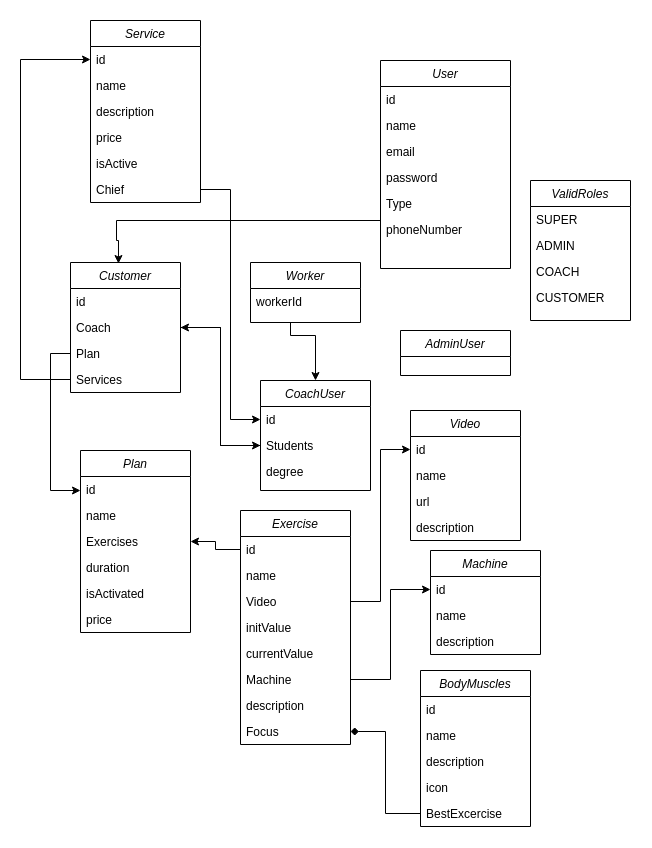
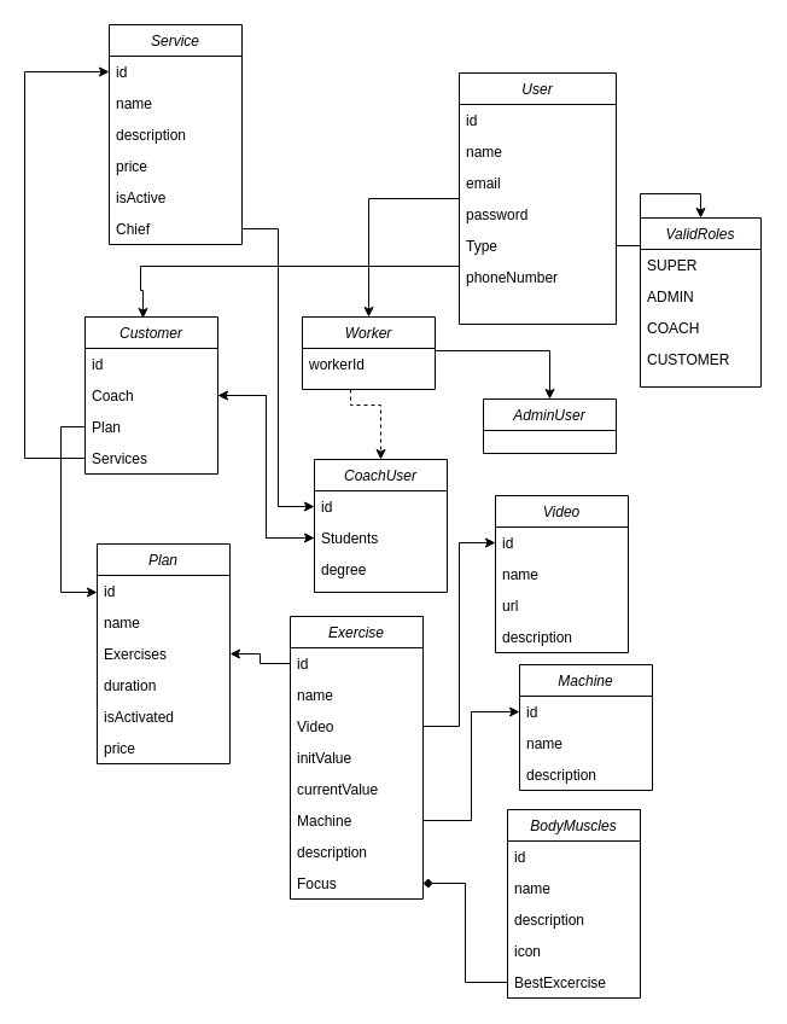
  <mxCell id="0" />
  <mxCell id="1" parent="0" />
+ <mxCell id="2" style="edgeStyle=orthogonalEdgeStyle;rounded=0;orthogonalLoop=1;jettySize=auto;html=1;entryX=0.5;entryY=0;entryDx=0;entryDy=0;" edge="1" parent="1" source="4" target="48"><mxGeometry relative="1" as="geometry" /></mxCell>
  <mxCell id="3" style="edgeStyle=orthogonalEdgeStyle;rounded=0;orthogonalLoop=1;jettySize=auto;html=1;entryX=0.436;entryY=0.008;entryDx=0;entryDy=0;entryPerimeter=0;" edge="1" parent="1" source="4" target="37"><mxGeometry relative="1" as="geometry"><mxPoint x="370" y="220" as="sourcePoint" /><mxPoint x="115" y="311" as="targetPoint" /><Array as="points"><mxPoint x="116" y="220" /><mxPoint x="116" y="240" /><mxPoint x="118" y="240" /></Array></mxGeometry></mxCell>
  <mxCell id="4" value="User" style="swimlane;fontStyle=2;align=center;verticalAlign=top;childLayout=stackLayout;horizontal=1;startSize=26;horizontalStack=0;resizeParent=1;resizeLast=0;collapsible=1;marginBottom=0;rounded=0;shadow=0;strokeWidth=1;" parent="1" vertex="1"><mxGeometry x="380" y="60" width="130" height="208" as="geometry"><mxRectangle x="270" y="400" width="160" height="26" as="alternateBounds" /></mxGeometry></mxCell>
  <mxCell id="5" value="id" style="text;align=left;verticalAlign=top;spacingLeft=4;spacingRight=4;overflow=hidden;rotatable=0;points=[[0,0.5],[1,0.5]];portConstraint=eastwest;" parent="4" vertex="1"><mxGeometry y="26" width="130" height="26" as="geometry" /></mxCell>
  <mxCell id="6" value="name" style="text;align=left;verticalAlign=top;spacingLeft=4;spacingRight=4;overflow=hidden;rotatable=0;points=[[0,0.5],[1,0.5]];portConstraint=eastwest;rounded=0;shadow=0;html=0;" parent="4" vertex="1"><mxGeometry y="52" width="130" height="26" as="geometry" /></mxCell>
  <mxCell id="7" value="email" style="text;align=left;verticalAlign=top;spacingLeft=4;spacingRight=4;overflow=hidden;rotatable=0;points=[[0,0.5],[1,0.5]];portConstraint=eastwest;rounded=0;shadow=0;html=0;" parent="4" vertex="1"><mxGeometry y="78" width="130" height="26" as="geometry" /></mxCell>
  <mxCell id="8" value="password" style="text;align=left;verticalAlign=top;spacingLeft=4;spacingRight=4;overflow=hidden;rotatable=0;points=[[0,0.5],[1,0.5]];portConstraint=eastwest;rounded=0;shadow=0;html=0;" vertex="1" parent="4"><mxGeometry y="104" width="130" height="26" as="geometry" /></mxCell>
  <mxCell id="9" value="Type" style="text;align=left;verticalAlign=top;spacingLeft=4;spacingRight=4;overflow=hidden;rotatable=0;points=[[0,0.5],[1,0.5]];portConstraint=eastwest;rounded=0;shadow=0;html=0;" vertex="1" parent="4"><mxGeometry y="130" width="130" height="26" as="geometry" /></mxCell>
  <mxCell id="10" value="phoneNumber" style="text;align=left;verticalAlign=top;spacingLeft=4;spacingRight=4;overflow=hidden;rotatable=0;points=[[0,0.5],[1,0.5]];portConstraint=eastwest;rounded=0;shadow=0;html=0;" vertex="1" parent="4"><mxGeometry y="156" width="130" height="26" as="geometry" /></mxCell>
  <mxCell id="11" value="ValidRoles" style="swimlane;fontStyle=2;align=center;verticalAlign=top;childLayout=stackLayout;horizontal=1;startSize=26;horizontalStack=0;resizeParent=1;resizeLast=0;collapsible=1;marginBottom=0;rounded=0;shadow=0;strokeWidth=1;" vertex="1" parent="1"><mxGeometry x="530" y="180" width="100" height="140" as="geometry"><mxRectangle x="230" y="140" width="160" height="26" as="alternateBounds" /></mxGeometry></mxCell>
  <mxCell id="12" value="SUPER" style="text;align=left;verticalAlign=top;spacingLeft=4;spacingRight=4;overflow=hidden;rotatable=0;points=[[0,0.5],[1,0.5]];portConstraint=eastwest;" vertex="1" parent="11"><mxGeometry y="26" width="100" height="26" as="geometry" /></mxCell>
  <mxCell id="13" value="ADMIN" style="text;align=left;verticalAlign=top;spacingLeft=4;spacingRight=4;overflow=hidden;rotatable=0;points=[[0,0.5],[1,0.5]];portConstraint=eastwest;rounded=0;shadow=0;html=0;" vertex="1" parent="11"><mxGeometry y="52" width="100" height="26" as="geometry" /></mxCell>
  <mxCell id="14" value="COACH" style="text;align=left;verticalAlign=top;spacingLeft=4;spacingRight=4;overflow=hidden;rotatable=0;points=[[0,0.5],[1,0.5]];portConstraint=eastwest;rounded=0;shadow=0;html=0;" vertex="1" parent="11"><mxGeometry y="78" width="100" height="26" as="geometry" /></mxCell>
  <mxCell id="15" value="CUSTOMER" style="text;align=left;verticalAlign=top;spacingLeft=4;spacingRight=4;overflow=hidden;rotatable=0;points=[[0,0.5],[1,0.5]];portConstraint=eastwest;rounded=0;shadow=0;html=0;" vertex="1" parent="11"><mxGeometry y="104" width="100" height="26" as="geometry" /></mxCell>
  <mxCell id="16" value="Plan" style="swimlane;fontStyle=2;align=center;verticalAlign=top;childLayout=stackLayout;horizontal=1;startSize=26;horizontalStack=0;resizeParent=1;resizeLast=0;collapsible=1;marginBottom=0;rounded=0;shadow=0;strokeWidth=1;" vertex="1" parent="1"><mxGeometry x="80" y="450" width="110" height="182" as="geometry"><mxRectangle x="230" y="140" width="160" height="26" as="alternateBounds" /></mxGeometry></mxCell>
  <mxCell id="17" value="id" style="text;align=left;verticalAlign=top;spacingLeft=4;spacingRight=4;overflow=hidden;rotatable=0;points=[[0,0.5],[1,0.5]];portConstraint=eastwest;" vertex="1" parent="16"><mxGeometry y="26" width="110" height="26" as="geometry" /></mxCell>
  <mxCell id="18" value="name" style="text;align=left;verticalAlign=top;spacingLeft=4;spacingRight=4;overflow=hidden;rotatable=0;points=[[0,0.5],[1,0.5]];portConstraint=eastwest;rounded=0;shadow=0;html=0;" vertex="1" parent="16"><mxGeometry y="52" width="110" height="26" as="geometry" /></mxCell>
  <mxCell id="19" value="Exercises" style="text;align=left;verticalAlign=top;spacingLeft=4;spacingRight=4;overflow=hidden;rotatable=0;points=[[0,0.5],[1,0.5]];portConstraint=eastwest;rounded=0;shadow=0;html=0;" vertex="1" parent="16"><mxGeometry y="78" width="110" height="26" as="geometry" /></mxCell>
  <mxCell id="20" value="duration " style="text;align=left;verticalAlign=top;spacingLeft=4;spacingRight=4;overflow=hidden;rotatable=0;points=[[0,0.5],[1,0.5]];portConstraint=eastwest;rounded=0;shadow=0;html=0;" vertex="1" parent="16"><mxGeometry y="104" width="110" height="26" as="geometry" /></mxCell>
  <mxCell id="21" value="isActivated" style="text;align=left;verticalAlign=top;spacingLeft=4;spacingRight=4;overflow=hidden;rotatable=0;points=[[0,0.5],[1,0.5]];portConstraint=eastwest;rounded=0;shadow=0;html=0;" vertex="1" parent="16"><mxGeometry y="130" width="110" height="26" as="geometry" /></mxCell>
  <mxCell id="22" value="price" style="text;align=left;verticalAlign=top;spacingLeft=4;spacingRight=4;overflow=hidden;rotatable=0;points=[[0,0.5],[1,0.5]];portConstraint=eastwest;rounded=0;shadow=0;html=0;" vertex="1" parent="16"><mxGeometry y="156" width="110" height="26" as="geometry" /></mxCell>
  <mxCell id="23" value="Exercise" style="swimlane;fontStyle=2;align=center;verticalAlign=top;childLayout=stackLayout;horizontal=1;startSize=26;horizontalStack=0;resizeParent=1;resizeLast=0;collapsible=1;marginBottom=0;rounded=0;shadow=0;strokeWidth=1;" vertex="1" parent="1"><mxGeometry x="240" y="510" width="110" height="234" as="geometry"><mxRectangle x="230" y="140" width="160" height="26" as="alternateBounds" /></mxGeometry></mxCell>
  <mxCell id="24" value="id" style="text;align=left;verticalAlign=top;spacingLeft=4;spacingRight=4;overflow=hidden;rotatable=0;points=[[0,0.5],[1,0.5]];portConstraint=eastwest;" vertex="1" parent="23"><mxGeometry y="26" width="110" height="26" as="geometry" /></mxCell>
  <mxCell id="25" value="name" style="text;align=left;verticalAlign=top;spacingLeft=4;spacingRight=4;overflow=hidden;rotatable=0;points=[[0,0.5],[1,0.5]];portConstraint=eastwest;rounded=0;shadow=0;html=0;" vertex="1" parent="23"><mxGeometry y="52" width="110" height="26" as="geometry" /></mxCell>
  <mxCell id="26" value="Video" style="text;align=left;verticalAlign=top;spacingLeft=4;spacingRight=4;overflow=hidden;rotatable=0;points=[[0,0.5],[1,0.5]];portConstraint=eastwest;rounded=0;shadow=0;html=0;" vertex="1" parent="23"><mxGeometry y="78" width="110" height="26" as="geometry" /></mxCell>
  <mxCell id="27" value="initValue" style="text;align=left;verticalAlign=top;spacingLeft=4;spacingRight=4;overflow=hidden;rotatable=0;points=[[0,0.5],[1,0.5]];portConstraint=eastwest;rounded=0;shadow=0;html=0;" vertex="1" parent="23"><mxGeometry y="104" width="110" height="26" as="geometry" /></mxCell>
  <mxCell id="28" value="currentValue" style="text;align=left;verticalAlign=top;spacingLeft=4;spacingRight=4;overflow=hidden;rotatable=0;points=[[0,0.5],[1,0.5]];portConstraint=eastwest;rounded=0;shadow=0;html=0;" vertex="1" parent="23"><mxGeometry y="130" width="110" height="26" as="geometry" /></mxCell>
  <mxCell id="29" value="Machine" style="text;align=left;verticalAlign=top;spacingLeft=4;spacingRight=4;overflow=hidden;rotatable=0;points=[[0,0.5],[1,0.5]];portConstraint=eastwest;rounded=0;shadow=0;html=0;" vertex="1" parent="23"><mxGeometry y="156" width="110" height="26" as="geometry" /></mxCell>
  <mxCell id="30" value="description" style="text;align=left;verticalAlign=top;spacingLeft=4;spacingRight=4;overflow=hidden;rotatable=0;points=[[0,0.5],[1,0.5]];portConstraint=eastwest;rounded=0;shadow=0;html=0;" vertex="1" parent="23"><mxGeometry y="182" width="110" height="26" as="geometry" /></mxCell>
  <mxCell id="31" value="Focus" style="text;align=left;verticalAlign=top;spacingLeft=4;spacingRight=4;overflow=hidden;rotatable=0;points=[[0,0.5],[1,0.5]];portConstraint=eastwest;rounded=0;shadow=0;html=0;" vertex="1" parent="23"><mxGeometry y="208" width="110" height="26" as="geometry" /></mxCell>
  <mxCell id="32" value="AdminUser" style="swimlane;fontStyle=2;align=center;verticalAlign=top;childLayout=stackLayout;horizontal=1;startSize=26;horizontalStack=0;resizeParent=1;resizeLast=0;collapsible=1;marginBottom=0;rounded=0;shadow=0;strokeWidth=1;" vertex="1" parent="1"><mxGeometry x="400" y="330" width="110" height="45" as="geometry"><mxRectangle x="230" y="140" width="160" height="26" as="alternateBounds" /></mxGeometry></mxCell>
  <mxCell id="33" value="CoachUser" style="swimlane;fontStyle=2;align=center;verticalAlign=top;childLayout=stackLayout;horizontal=1;startSize=26;horizontalStack=0;resizeParent=1;resizeLast=0;collapsible=1;marginBottom=0;rounded=0;shadow=0;strokeWidth=1;" vertex="1" parent="1"><mxGeometry x="260" y="380" width="110" height="110" as="geometry"><mxRectangle x="230" y="140" width="160" height="26" as="alternateBounds" /></mxGeometry></mxCell>
  <mxCell id="34" value="id" style="text;align=left;verticalAlign=top;spacingLeft=4;spacingRight=4;overflow=hidden;rotatable=0;points=[[0,0.5],[1,0.5]];portConstraint=eastwest;" vertex="1" parent="33"><mxGeometry y="26" width="110" height="26" as="geometry" /></mxCell>
  <mxCell id="35" value="Students" style="text;align=left;verticalAlign=top;spacingLeft=4;spacingRight=4;overflow=hidden;rotatable=0;points=[[0,0.5],[1,0.5]];portConstraint=eastwest;rounded=0;shadow=0;html=0;" vertex="1" parent="33"><mxGeometry y="52" width="110" height="26" as="geometry" /></mxCell>
  <mxCell id="36" value="degree" style="text;align=left;verticalAlign=top;spacingLeft=4;spacingRight=4;overflow=hidden;rotatable=0;points=[[0,0.5],[1,0.5]];portConstraint=eastwest;rounded=0;shadow=0;html=0;" vertex="1" parent="33"><mxGeometry y="78" width="110" height="26" as="geometry" /></mxCell>
  <mxCell id="37" value="Customer" style="swimlane;fontStyle=2;align=center;verticalAlign=top;childLayout=stackLayout;horizontal=1;startSize=26;horizontalStack=0;resizeParent=1;resizeLast=0;collapsible=1;marginBottom=0;rounded=0;shadow=0;strokeWidth=1;" vertex="1" parent="1"><mxGeometry x="70" y="262" width="110" height="130" as="geometry"><mxRectangle x="230" y="140" width="160" height="26" as="alternateBounds" /></mxGeometry></mxCell>
  <mxCell id="38" value="id" style="text;align=left;verticalAlign=top;spacingLeft=4;spacingRight=4;overflow=hidden;rotatable=0;points=[[0,0.5],[1,0.5]];portConstraint=eastwest;" vertex="1" parent="37"><mxGeometry y="26" width="110" height="26" as="geometry" /></mxCell>
  <mxCell id="39" value="Coach" style="text;align=left;verticalAlign=top;spacingLeft=4;spacingRight=4;overflow=hidden;rotatable=0;points=[[0,0.5],[1,0.5]];portConstraint=eastwest;rounded=0;shadow=0;html=0;" vertex="1" parent="37"><mxGeometry y="52" width="110" height="26" as="geometry" /></mxCell>
  <mxCell id="40" value="Plan" style="text;align=left;verticalAlign=top;spacingLeft=4;spacingRight=4;overflow=hidden;rotatable=0;points=[[0,0.5],[1,0.5]];portConstraint=eastwest;rounded=0;shadow=0;html=0;" vertex="1" parent="37"><mxGeometry y="78" width="110" height="26" as="geometry" /></mxCell>
  <mxCell id="41" style="edgeStyle=orthogonalEdgeStyle;rounded=0;orthogonalLoop=1;jettySize=auto;html=1;exitX=1;exitY=0.5;exitDx=0;exitDy=0;" edge="1" parent="37" source="39" target="39"><mxGeometry relative="1" as="geometry" /></mxCell>
  <mxCell id="42" value="Services" style="text;align=left;verticalAlign=top;spacingLeft=4;spacingRight=4;overflow=hidden;rotatable=0;points=[[0,0.5],[1,0.5]];portConstraint=eastwest;rounded=0;shadow=0;html=0;" vertex="1" parent="37"><mxGeometry y="104" width="110" height="26" as="geometry" /></mxCell>
+ <mxCell id="43" style="edgeStyle=orthogonalEdgeStyle;rounded=0;orthogonalLoop=1;jettySize=auto;html=1;exitX=1;exitY=0.5;exitDx=0;exitDy=0;entryX=0.5;entryY=0;entryDx=0;entryDy=0;" edge="1" parent="1" source="9" target="11"><mxGeometry relative="1" as="geometry" /></mxCell>
  <mxCell id="44" style="edgeStyle=orthogonalEdgeStyle;rounded=0;orthogonalLoop=1;jettySize=auto;html=1;exitX=0;exitY=0.5;exitDx=0;exitDy=0;" edge="1" parent="1" source="40" target="17"><mxGeometry relative="1" as="geometry"><Array as="points"><mxPoint x="50" y="353" /><mxPoint x="50" y="490" /></Array></mxGeometry></mxCell>
  <mxCell id="45" style="edgeStyle=orthogonalEdgeStyle;rounded=0;orthogonalLoop=1;jettySize=auto;html=1;exitX=0;exitY=0.5;exitDx=0;exitDy=0;" edge="1" parent="1" source="24" target="19"><mxGeometry relative="1" as="geometry" /></mxCell>
- <mxCell id="47" style="edgeStyle=orthogonalEdgeStyle;rounded=0;orthogonalLoop=1;jettySize=auto;html=1;entryX=0.5;entryY=0;entryDx=0;entryDy=0;" edge="1" parent="1" source="48" target="33"><mxGeometry relative="1" as="geometry"><Array as="points"><mxPoint x="290" y="335" /><mxPoint x="315" y="335" /></Array></mxGeometry></mxCell>
+ <mxCell id="46" style="edgeStyle=orthogonalEdgeStyle;rounded=0;orthogonalLoop=1;jettySize=auto;html=1;entryX=0.5;entryY=0;entryDx=0;entryDy=0;" edge="1" parent="1" source="48" target="32"><mxGeometry relative="1" as="geometry"><Array as="points"><mxPoint x="455" y="290" /></Array></mxGeometry></mxCell>
+ <mxCell id="47" style="edgeStyle=orthogonalEdgeStyle;rounded=0;orthogonalLoop=1;jettySize=auto;html=1;entryX=0.5;entryY=0;entryDx=0;entryDy=0;dashed=1;" edge="1" parent="1" source="48" target="33"><mxGeometry relative="1" as="geometry"><Array as="points"><mxPoint x="290" y="335" /><mxPoint x="315" y="335" /></Array></mxGeometry></mxCell>
  <mxCell id="48" value="Worker" style="swimlane;fontStyle=2;align=center;verticalAlign=top;childLayout=stackLayout;horizontal=1;startSize=26;horizontalStack=0;resizeParent=1;resizeLast=0;collapsible=1;marginBottom=0;rounded=0;shadow=0;strokeWidth=1;" vertex="1" parent="1"><mxGeometry x="250" y="262" width="110" height="60" as="geometry"><mxRectangle x="230" y="140" width="160" height="26" as="alternateBounds" /></mxGeometry></mxCell>
  <mxCell id="49" value="workerId" style="text;align=left;verticalAlign=top;spacingLeft=4;spacingRight=4;overflow=hidden;rotatable=0;points=[[0,0.5],[1,0.5]];portConstraint=eastwest;rounded=0;shadow=0;html=0;" vertex="1" parent="48"><mxGeometry y="26" width="110" height="26" as="geometry" /></mxCell>
  <mxCell id="50" style="edgeStyle=orthogonalEdgeStyle;rounded=0;orthogonalLoop=1;jettySize=auto;html=1;" edge="1" parent="1" source="35" target="39"><mxGeometry relative="1" as="geometry" /></mxCell>
  <mxCell id="51" style="edgeStyle=orthogonalEdgeStyle;rounded=0;orthogonalLoop=1;jettySize=auto;html=1;entryX=0;entryY=0.5;entryDx=0;entryDy=0;" edge="1" parent="1" source="39" target="35"><mxGeometry relative="1" as="geometry" /></mxCell>
  <mxCell id="52" value="Service" style="swimlane;fontStyle=2;align=center;verticalAlign=top;childLayout=stackLayout;horizontal=1;startSize=26;horizontalStack=0;resizeParent=1;resizeLast=0;collapsible=1;marginBottom=0;rounded=0;shadow=0;strokeWidth=1;" vertex="1" parent="1"><mxGeometry x="90" y="20" width="110" height="182" as="geometry"><mxRectangle x="230" y="140" width="160" height="26" as="alternateBounds" /></mxGeometry></mxCell>
  <mxCell id="53" value="id" style="text;align=left;verticalAlign=top;spacingLeft=4;spacingRight=4;overflow=hidden;rotatable=0;points=[[0,0.5],[1,0.5]];portConstraint=eastwest;" vertex="1" parent="52"><mxGeometry y="26" width="110" height="26" as="geometry" /></mxCell>
  <mxCell id="54" value="name" style="text;align=left;verticalAlign=top;spacingLeft=4;spacingRight=4;overflow=hidden;rotatable=0;points=[[0,0.5],[1,0.5]];portConstraint=eastwest;rounded=0;shadow=0;html=0;" vertex="1" parent="52"><mxGeometry y="52" width="110" height="26" as="geometry" /></mxCell>
  <mxCell id="55" value="description" style="text;align=left;verticalAlign=top;spacingLeft=4;spacingRight=4;overflow=hidden;rotatable=0;points=[[0,0.5],[1,0.5]];portConstraint=eastwest;rounded=0;shadow=0;html=0;" vertex="1" parent="52"><mxGeometry y="78" width="110" height="26" as="geometry" /></mxCell>
  <mxCell id="56" style="edgeStyle=orthogonalEdgeStyle;rounded=0;orthogonalLoop=1;jettySize=auto;html=1;exitX=1;exitY=0.5;exitDx=0;exitDy=0;" edge="1" parent="52" source="54" target="54"><mxGeometry relative="1" as="geometry" /></mxCell>
  <mxCell id="57" value="price" style="text;align=left;verticalAlign=top;spacingLeft=4;spacingRight=4;overflow=hidden;rotatable=0;points=[[0,0.5],[1,0.5]];portConstraint=eastwest;rounded=0;shadow=0;html=0;" vertex="1" parent="52"><mxGeometry y="104" width="110" height="26" as="geometry" /></mxCell>
  <mxCell id="58" value="isActive" style="text;align=left;verticalAlign=top;spacingLeft=4;spacingRight=4;overflow=hidden;rotatable=0;points=[[0,0.5],[1,0.5]];portConstraint=eastwest;rounded=0;shadow=0;html=0;" vertex="1" parent="52"><mxGeometry y="130" width="110" height="26" as="geometry" /></mxCell>
  <mxCell id="59" value="Chief" style="text;align=left;verticalAlign=top;spacingLeft=4;spacingRight=4;overflow=hidden;rotatable=0;points=[[0,0.5],[1,0.5]];portConstraint=eastwest;rounded=0;shadow=0;html=0;" vertex="1" parent="52"><mxGeometry y="156" width="110" height="26" as="geometry" /></mxCell>
  <mxCell id="60" style="edgeStyle=orthogonalEdgeStyle;rounded=0;orthogonalLoop=1;jettySize=auto;html=1;entryX=0;entryY=0.5;entryDx=0;entryDy=0;" edge="1" parent="1" source="42" target="53"><mxGeometry relative="1" as="geometry"><Array as="points"><mxPoint x="20" y="379" /><mxPoint x="20" y="59" /></Array></mxGeometry></mxCell>
  <mxCell id="61" style="edgeStyle=orthogonalEdgeStyle;rounded=0;orthogonalLoop=1;jettySize=auto;html=1;" edge="1" parent="1" source="59" target="34"><mxGeometry relative="1" as="geometry" /></mxCell>
  <mxCell id="62" value="Video" style="swimlane;fontStyle=2;align=center;verticalAlign=top;childLayout=stackLayout;horizontal=1;startSize=26;horizontalStack=0;resizeParent=1;resizeLast=0;collapsible=1;marginBottom=0;rounded=0;shadow=0;strokeWidth=1;" vertex="1" parent="1"><mxGeometry x="410" y="410" width="110" height="130" as="geometry"><mxRectangle x="230" y="140" width="160" height="26" as="alternateBounds" /></mxGeometry></mxCell>
  <mxCell id="63" value="id" style="text;align=left;verticalAlign=top;spacingLeft=4;spacingRight=4;overflow=hidden;rotatable=0;points=[[0,0.5],[1,0.5]];portConstraint=eastwest;rounded=0;shadow=0;html=0;" vertex="1" parent="62"><mxGeometry y="26" width="110" height="26" as="geometry" /></mxCell>
  <mxCell id="64" value="name" style="text;align=left;verticalAlign=top;spacingLeft=4;spacingRight=4;overflow=hidden;rotatable=0;points=[[0,0.5],[1,0.5]];portConstraint=eastwest;rounded=0;shadow=0;html=0;" vertex="1" parent="62"><mxGeometry y="52" width="110" height="26" as="geometry" /></mxCell>
  <mxCell id="65" value="url" style="text;align=left;verticalAlign=top;spacingLeft=4;spacingRight=4;overflow=hidden;rotatable=0;points=[[0,0.5],[1,0.5]];portConstraint=eastwest;rounded=0;shadow=0;html=0;" vertex="1" parent="62"><mxGeometry y="78" width="110" height="26" as="geometry" /></mxCell>
  <mxCell id="66" value="description" style="text;align=left;verticalAlign=top;spacingLeft=4;spacingRight=4;overflow=hidden;rotatable=0;points=[[0,0.5],[1,0.5]];portConstraint=eastwest;rounded=0;shadow=0;html=0;" vertex="1" parent="62"><mxGeometry y="104" width="110" height="26" as="geometry" /></mxCell>
  <mxCell id="67" value="BodyMuscles" style="swimlane;fontStyle=2;align=center;verticalAlign=top;childLayout=stackLayout;horizontal=1;startSize=26;horizontalStack=0;resizeParent=1;resizeLast=0;collapsible=1;marginBottom=0;rounded=0;shadow=0;strokeWidth=1;" vertex="1" parent="1"><mxGeometry x="420" y="670" width="110" height="156" as="geometry"><mxRectangle x="230" y="140" width="160" height="26" as="alternateBounds" /></mxGeometry></mxCell>
  <mxCell id="68" value="id" style="text;align=left;verticalAlign=top;spacingLeft=4;spacingRight=4;overflow=hidden;rotatable=0;points=[[0,0.5],[1,0.5]];portConstraint=eastwest;rounded=0;shadow=0;html=0;" vertex="1" parent="67"><mxGeometry y="26" width="110" height="26" as="geometry" /></mxCell>
  <mxCell id="69" value="name" style="text;align=left;verticalAlign=top;spacingLeft=4;spacingRight=4;overflow=hidden;rotatable=0;points=[[0,0.5],[1,0.5]];portConstraint=eastwest;rounded=0;shadow=0;html=0;" vertex="1" parent="67"><mxGeometry y="52" width="110" height="26" as="geometry" /></mxCell>
  <mxCell id="70" value="description" style="text;align=left;verticalAlign=top;spacingLeft=4;spacingRight=4;overflow=hidden;rotatable=0;points=[[0,0.5],[1,0.5]];portConstraint=eastwest;rounded=0;shadow=0;html=0;" vertex="1" parent="67"><mxGeometry y="78" width="110" height="26" as="geometry" /></mxCell>
  <mxCell id="71" value="icon" style="text;align=left;verticalAlign=top;spacingLeft=4;spacingRight=4;overflow=hidden;rotatable=0;points=[[0,0.5],[1,0.5]];portConstraint=eastwest;rounded=0;shadow=0;html=0;" vertex="1" parent="67"><mxGeometry y="104" width="110" height="26" as="geometry" /></mxCell>
  <mxCell id="72" value="BestExcercise" style="text;align=left;verticalAlign=top;spacingLeft=4;spacingRight=4;overflow=hidden;rotatable=0;points=[[0,0.5],[1,0.5]];portConstraint=eastwest;rounded=0;shadow=0;html=0;" vertex="1" parent="67"><mxGeometry y="130" width="110" height="26" as="geometry" /></mxCell>
  <mxCell id="73" value="Machine" style="swimlane;fontStyle=2;align=center;verticalAlign=top;childLayout=stackLayout;horizontal=1;startSize=26;horizontalStack=0;resizeParent=1;resizeLast=0;collapsible=1;marginBottom=0;rounded=0;shadow=0;strokeWidth=1;" vertex="1" parent="1"><mxGeometry x="430" y="550" width="110" height="104" as="geometry"><mxRectangle x="230" y="140" width="160" height="26" as="alternateBounds" /></mxGeometry></mxCell>
  <mxCell id="74" value="id" style="text;align=left;verticalAlign=top;spacingLeft=4;spacingRight=4;overflow=hidden;rotatable=0;points=[[0,0.5],[1,0.5]];portConstraint=eastwest;rounded=0;shadow=0;html=0;" vertex="1" parent="73"><mxGeometry y="26" width="110" height="26" as="geometry" /></mxCell>
  <mxCell id="75" value="name" style="text;align=left;verticalAlign=top;spacingLeft=4;spacingRight=4;overflow=hidden;rotatable=0;points=[[0,0.5],[1,0.5]];portConstraint=eastwest;rounded=0;shadow=0;html=0;" vertex="1" parent="73"><mxGeometry y="52" width="110" height="26" as="geometry" /></mxCell>
  <mxCell id="76" value="description" style="text;align=left;verticalAlign=top;spacingLeft=4;spacingRight=4;overflow=hidden;rotatable=0;points=[[0,0.5],[1,0.5]];portConstraint=eastwest;rounded=0;shadow=0;html=0;" vertex="1" parent="73"><mxGeometry y="78" width="110" height="26" as="geometry" /></mxCell>
  <mxCell id="77" style="edgeStyle=orthogonalEdgeStyle;rounded=0;orthogonalLoop=1;jettySize=auto;html=1;entryX=0;entryY=0.5;entryDx=0;entryDy=0;" edge="1" parent="1" source="26" target="63"><mxGeometry relative="1" as="geometry" /></mxCell>
  <mxCell id="78" style="edgeStyle=orthogonalEdgeStyle;rounded=0;orthogonalLoop=1;jettySize=auto;html=1;entryX=0;entryY=0.5;entryDx=0;entryDy=0;" edge="1" parent="1" source="29" target="74"><mxGeometry relative="1" as="geometry" /></mxCell>
  <mxCell id="79" style="edgeStyle=orthogonalEdgeStyle;rounded=0;orthogonalLoop=1;jettySize=auto;html=1;endArrow=diamond;" edge="1" parent="1" source="72" target="31"><mxGeometry relative="1" as="geometry" /></mxCell>
